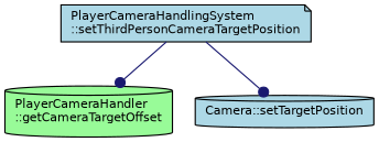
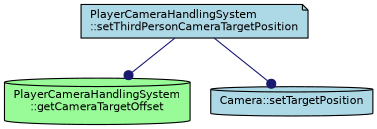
  digraph {
    rankdir=TB
    node [color=black fillcolor=lightblue fontname=Helvetica fontsize=10 shape=cylinder style=filled]
    edge [color=midnightblue fontname=Helvetica fontsize=10 labelfontname=Helvetica labelfontsize=10 style=solid arrowhead=dot]
    n1 [fontcolor=black height=0.2 label="PlayerCameraHandlingSystem\l::setThirdPersonCameraTargetPosition" shape=note width=0.4]
-   n2 [fillcolor=palegreen height=0.2 label="PlayerCameraHandler\l::getCameraTargetOffset" width=0.4]
+   n2 [fillcolor=palegreen height=0.2 label="PlayerCameraHandlingSystem\l::getCameraTargetOffset" width=0.4]
    n3 [height=0.2 label="Camera::setTargetPosition" width=0.4]
    n1 -> n2
    n1 -> n3
  }
